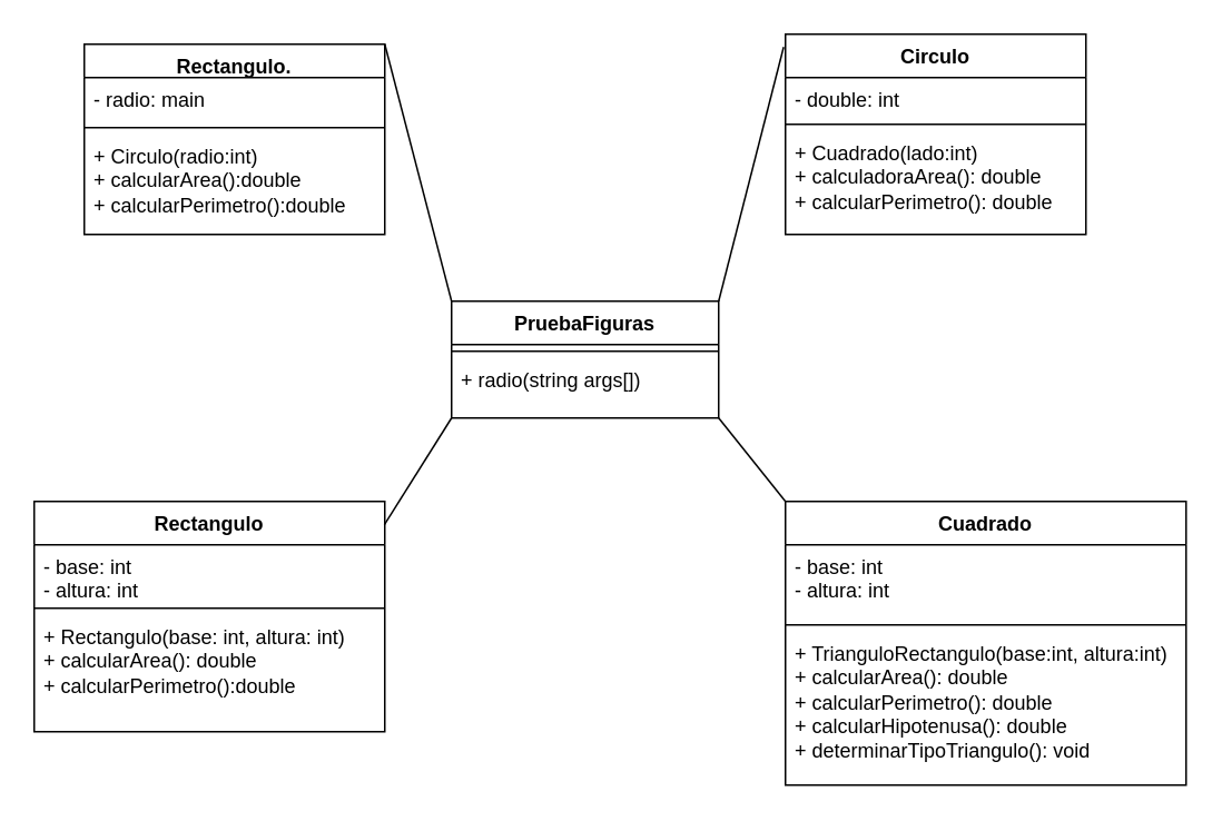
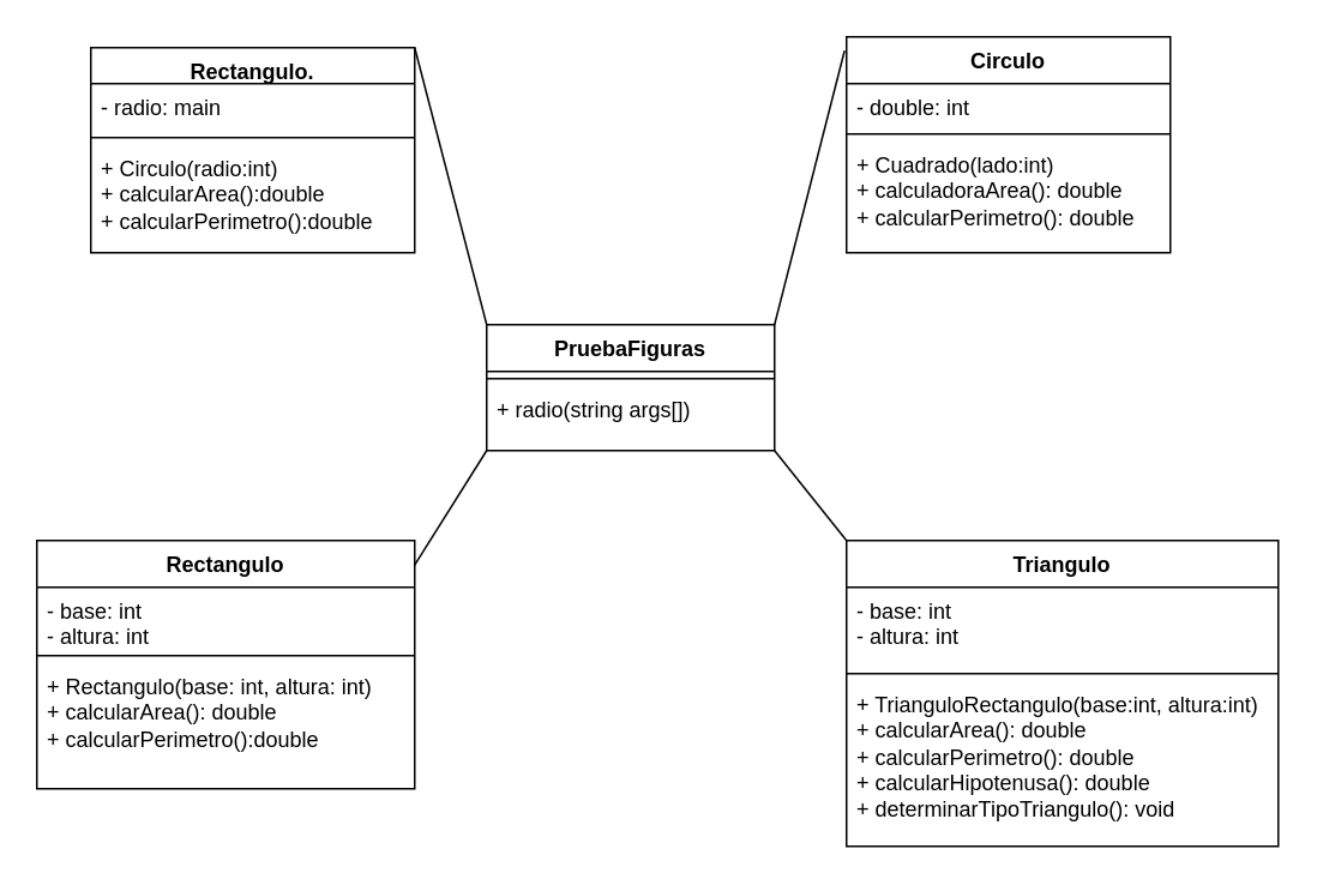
  <mxCell id="0" />
  <mxCell id="1" parent="0" />
  <mxCell id="2" value="Rectangulo." style="swimlane;fontStyle=1;align=center;verticalAlign=top;childLayout=stackLayout;horizontal=1;startSize=20;horizontalStack=0;resizeParent=1;resizeParentMax=0;resizeLast=0;collapsible=1;marginBottom=0;whiteSpace=wrap;html=1;" vertex="1" parent="1"><mxGeometry x="50" y="26" width="180" height="114" as="geometry"><mxRectangle x="50" y="220" width="90" height="30" as="alternateBounds" /></mxGeometry></mxCell>
  <mxCell id="3" value="- radio: main" style="text;strokeColor=none;fillColor=none;align=left;verticalAlign=top;spacingLeft=4;spacingRight=4;overflow=hidden;rotatable=0;points=[[0,0.5],[1,0.5]];portConstraint=eastwest;whiteSpace=wrap;html=1;" vertex="1" parent="2"><mxGeometry y="20" width="180" height="26" as="geometry" /></mxCell>
  <mxCell id="4" value="" style="line;strokeWidth=1;fillColor=none;align=left;verticalAlign=middle;spacingTop=-1;spacingLeft=3;spacingRight=3;rotatable=0;labelPosition=right;points=[];portConstraint=eastwest;strokeColor=inherit;" vertex="1" parent="2"><mxGeometry y="46" width="180" height="8" as="geometry" /></mxCell>
  <mxCell id="5" value="+ Circulo(radio:int)&lt;br&gt;+ calcularArea():double&lt;br&gt;+ calcularPerimetro():double" style="text;strokeColor=none;fillColor=none;align=left;verticalAlign=top;spacingLeft=4;spacingRight=4;overflow=hidden;rotatable=0;points=[[0,0.5],[1,0.5]];portConstraint=eastwest;whiteSpace=wrap;html=1;" vertex="1" parent="2"><mxGeometry y="54" width="180" height="60" as="geometry" /></mxCell>
  <mxCell id="6" value="Rectangulo" style="swimlane;fontStyle=1;align=center;verticalAlign=top;childLayout=stackLayout;horizontal=1;startSize=26;horizontalStack=0;resizeParent=1;resizeParentMax=0;resizeLast=0;collapsible=1;marginBottom=0;whiteSpace=wrap;html=1;" vertex="1" parent="1"><mxGeometry x="20" y="300" width="210" height="138" as="geometry" /></mxCell>
  <mxCell id="7" value="- base: int&lt;br&gt;- altura: int&#09;&lt;span style=&quot;border-color: var(--border-color);&quot;&gt;&lt;span style=&quot;white-space: pre;&quot;&gt;&amp;nbsp;&amp;nbsp;&amp;nbsp;&amp;nbsp;&lt;/span&gt;&lt;/span&gt;&lt;br&gt;&lt;span style=&quot;border-color: var(--border-color);&quot;&gt;&lt;span style=&quot;&quot;&gt;&amp;nbsp;&amp;nbsp;&amp;nbsp;&amp;nbsp;&lt;/span&gt;&lt;/span&gt;" style="text;strokeColor=none;fillColor=none;align=left;verticalAlign=top;spacingLeft=4;spacingRight=4;overflow=hidden;rotatable=0;points=[[0,0.5],[1,0.5]];portConstraint=eastwest;whiteSpace=wrap;html=1;" vertex="1" parent="6"><mxGeometry y="26" width="210" height="34" as="geometry" /></mxCell>
  <mxCell id="8" value="" style="line;strokeWidth=1;fillColor=none;align=left;verticalAlign=middle;spacingTop=-1;spacingLeft=3;spacingRight=3;rotatable=0;labelPosition=right;points=[];portConstraint=eastwest;strokeColor=inherit;" vertex="1" parent="6"><mxGeometry y="60" width="210" height="8" as="geometry" /></mxCell>
  <mxCell id="9" value="+ Rectangulo(base: int, altura: int)&lt;br&gt;+ calcularArea(): double&lt;br&gt;+ calcularPerimetro():double" style="text;strokeColor=none;fillColor=none;align=left;verticalAlign=top;spacingLeft=4;spacingRight=4;overflow=hidden;rotatable=0;points=[[0,0.5],[1,0.5]];portConstraint=eastwest;whiteSpace=wrap;html=1;" vertex="1" parent="6"><mxGeometry y="68" width="210" height="70" as="geometry" /></mxCell>
  <mxCell id="10" value="Circulo" style="swimlane;fontStyle=1;align=center;verticalAlign=top;childLayout=stackLayout;horizontal=1;startSize=26;horizontalStack=0;resizeParent=1;resizeParentMax=0;resizeLast=0;collapsible=1;marginBottom=0;whiteSpace=wrap;html=1;" vertex="1" parent="1"><mxGeometry x="470" y="20" width="180" height="120" as="geometry" /></mxCell>
  <mxCell id="11" value="- double: int" style="text;strokeColor=none;fillColor=none;align=left;verticalAlign=top;spacingLeft=4;spacingRight=4;overflow=hidden;rotatable=0;points=[[0,0.5],[1,0.5]];portConstraint=eastwest;whiteSpace=wrap;html=1;" vertex="1" parent="10"><mxGeometry y="26" width="180" height="24" as="geometry" /></mxCell>
  <mxCell id="12" value="" style="line;strokeWidth=1;fillColor=none;align=left;verticalAlign=middle;spacingTop=-1;spacingLeft=3;spacingRight=3;rotatable=0;labelPosition=right;points=[];portConstraint=eastwest;strokeColor=inherit;" vertex="1" parent="10"><mxGeometry y="50" width="180" height="8" as="geometry" /></mxCell>
  <mxCell id="13" value="+ Cuadrado(lado:int)&lt;br&gt;+ calculadoraArea(): double&lt;br&gt;+ calcularPerimetro(): double" style="text;strokeColor=none;fillColor=none;align=left;verticalAlign=top;spacingLeft=4;spacingRight=4;overflow=hidden;rotatable=0;points=[[0,0.5],[1,0.5]];portConstraint=eastwest;whiteSpace=wrap;html=1;" vertex="1" parent="10"><mxGeometry y="58" width="180" height="62" as="geometry" /></mxCell>
- <mxCell id="14" value="Cuadrado" style="swimlane;fontStyle=1;align=center;verticalAlign=top;childLayout=stackLayout;horizontal=1;startSize=26;horizontalStack=0;resizeParent=1;resizeParentMax=0;resizeLast=0;collapsible=1;marginBottom=0;whiteSpace=wrap;html=1;" vertex="1" parent="1"><mxGeometry x="470" y="300" width="240" height="170" as="geometry" /></mxCell>
+ <mxCell id="14" value="Triangulo" style="swimlane;fontStyle=1;align=center;verticalAlign=top;childLayout=stackLayout;horizontal=1;startSize=26;horizontalStack=0;resizeParent=1;resizeParentMax=0;resizeLast=0;collapsible=1;marginBottom=0;whiteSpace=wrap;html=1;" vertex="1" parent="1"><mxGeometry x="470" y="300" width="240" height="170" as="geometry" /></mxCell>
  <mxCell id="15" value="- base: int&lt;br&gt;- altura: int&lt;span style=&quot;white-space: pre;&quot;&gt;&#09;&lt;/span&gt;&lt;span style=&quot;white-space: pre;&quot;&gt;&#09;&lt;/span&gt;&lt;span style=&quot;white-space: pre;&quot;&gt;&#09;&lt;/span&gt;" style="text;strokeColor=none;fillColor=none;align=left;verticalAlign=top;spacingLeft=4;spacingRight=4;overflow=hidden;rotatable=0;points=[[0,0.5],[1,0.5]];portConstraint=eastwest;whiteSpace=wrap;html=1;" vertex="1" parent="14"><mxGeometry y="26" width="240" height="44" as="geometry" /></mxCell>
  <mxCell id="16" value="" style="line;strokeWidth=1;fillColor=none;align=left;verticalAlign=middle;spacingTop=-1;spacingLeft=3;spacingRight=3;rotatable=0;labelPosition=right;points=[];portConstraint=eastwest;strokeColor=inherit;" vertex="1" parent="14"><mxGeometry y="70" width="240" height="8" as="geometry" /></mxCell>
  <mxCell id="17" value="+ TrianguloRectangulo(base:int, altura:int)&lt;br&gt;+ calcularArea(): double&lt;br&gt;+ calcularPerimetro(): double&lt;br&gt;+ calcularHipotenusa(): double&lt;br&gt;+ determinarTipoTriangulo(): void" style="text;strokeColor=none;fillColor=none;align=left;verticalAlign=top;spacingLeft=4;spacingRight=4;overflow=hidden;rotatable=0;points=[[0,0.5],[1,0.5]];portConstraint=eastwest;whiteSpace=wrap;html=1;" vertex="1" parent="14"><mxGeometry y="78" width="240" height="92" as="geometry" /></mxCell>
  <mxCell id="18" value="PruebaFiguras" style="swimlane;fontStyle=1;align=center;verticalAlign=top;childLayout=stackLayout;horizontal=1;startSize=26;horizontalStack=0;resizeParent=1;resizeParentMax=0;resizeLast=0;collapsible=1;marginBottom=0;whiteSpace=wrap;html=1;" vertex="1" parent="1"><mxGeometry x="270" y="180" width="160" height="70" as="geometry" /></mxCell>
  <mxCell id="19" value="" style="line;strokeWidth=1;fillColor=none;align=left;verticalAlign=middle;spacingTop=-1;spacingLeft=3;spacingRight=3;rotatable=0;labelPosition=right;points=[];portConstraint=eastwest;strokeColor=inherit;" vertex="1" parent="18"><mxGeometry y="26" width="160" height="8" as="geometry" /></mxCell>
  <mxCell id="20" value="+ radio(string args[])" style="text;strokeColor=none;fillColor=none;align=left;verticalAlign=top;spacingLeft=4;spacingRight=4;overflow=hidden;rotatable=0;points=[[0,0.5],[1,0.5]];portConstraint=eastwest;whiteSpace=wrap;html=1;" vertex="1" parent="18"><mxGeometry y="34" width="160" height="36" as="geometry" /></mxCell>
  <mxCell id="21" value="" style="endArrow=none;html=1;rounded=0;exitX=0.999;exitY=0.101;exitDx=0;exitDy=0;exitPerimeter=0;" edge="1" parent="1" source="6"><mxGeometry width="50" height="50" relative="1" as="geometry"><mxPoint x="220" y="300" as="sourcePoint" /><mxPoint x="270" y="250" as="targetPoint" /></mxGeometry></mxCell>
  <mxCell id="22" value="" style="endArrow=none;html=1;rounded=0;entryX=-0.006;entryY=0.064;entryDx=0;entryDy=0;entryPerimeter=0;" edge="1" parent="1" target="10"><mxGeometry width="50" height="50" relative="1" as="geometry"><mxPoint x="430" y="180" as="sourcePoint" /><mxPoint x="480" y="130" as="targetPoint" /></mxGeometry></mxCell>
  <mxCell id="23" value="" style="endArrow=none;html=1;rounded=0;entryX=0;entryY=0;entryDx=0;entryDy=0;" edge="1" parent="1" target="14"><mxGeometry width="50" height="50" relative="1" as="geometry"><mxPoint x="430" y="250" as="sourcePoint" /><mxPoint x="480" y="200" as="targetPoint" /></mxGeometry></mxCell>
  <mxCell id="24" value="" style="endArrow=none;html=1;rounded=0;entryX=1;entryY=0;entryDx=0;entryDy=0;" edge="1" parent="1" target="2"><mxGeometry width="50" height="50" relative="1" as="geometry"><mxPoint x="270" y="180" as="sourcePoint" /><mxPoint x="320" y="130" as="targetPoint" /></mxGeometry></mxCell>
